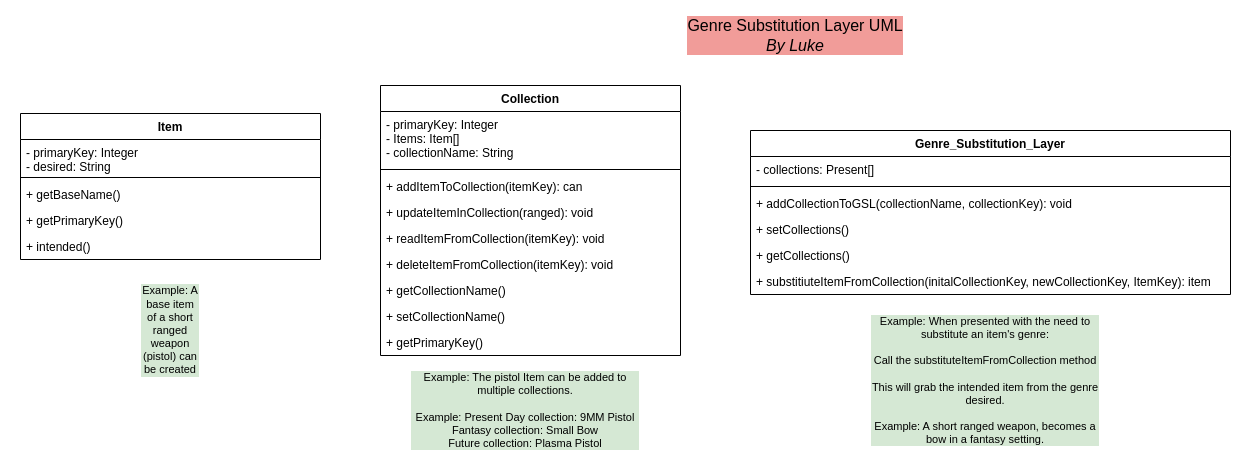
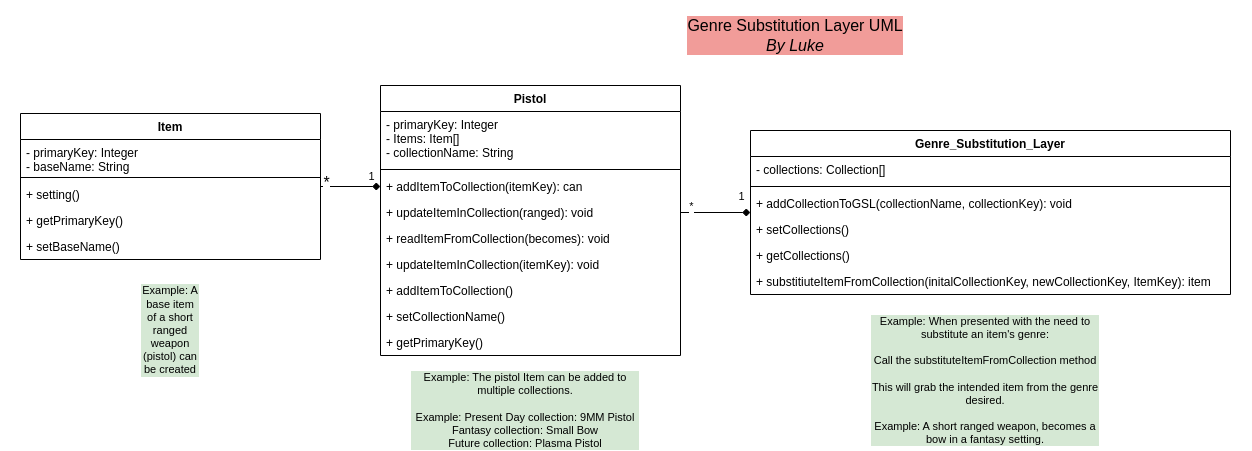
  <mxCell id="0" />
  <mxCell id="1" parent="0" />
  <mxCell id="2" value="Genre_Substitution_Layer" style="swimlane;fontStyle=1;align=center;verticalAlign=top;childLayout=stackLayout;horizontal=1;startSize=26;horizontalStack=0;resizeParent=1;resizeParentMax=0;resizeLast=0;collapsible=1;marginBottom=0;" parent="1" vertex="1"><mxGeometry x="750" y="130" width="480" height="164" as="geometry" /></mxCell>
- <mxCell id="3" value="- collections: Present[]" style="text;strokeColor=none;fillColor=none;align=left;verticalAlign=top;spacingLeft=4;spacingRight=4;overflow=hidden;rotatable=0;points=[[0,0.5],[1,0.5]];portConstraint=eastwest;" parent="2" vertex="1"><mxGeometry y="26" width="480" height="26" as="geometry" /></mxCell>
+ <mxCell id="3" value="- collections: Collection[]" style="text;strokeColor=none;fillColor=none;align=left;verticalAlign=top;spacingLeft=4;spacingRight=4;overflow=hidden;rotatable=0;points=[[0,0.5],[1,0.5]];portConstraint=eastwest;" parent="2" vertex="1"><mxGeometry y="26" width="480" height="26" as="geometry" /></mxCell>
  <mxCell id="4" value="" style="line;strokeWidth=1;fillColor=none;align=left;verticalAlign=middle;spacingTop=-1;spacingLeft=3;spacingRight=3;rotatable=0;labelPosition=right;points=[];portConstraint=eastwest;strokeColor=inherit;" parent="2" vertex="1"><mxGeometry y="52" width="480" height="8" as="geometry" /></mxCell>
  <mxCell id="5" value="+ addCollectionToGSL(collectionName, collectionKey): void" style="text;strokeColor=none;fillColor=none;align=left;verticalAlign=top;spacingLeft=4;spacingRight=4;overflow=hidden;rotatable=0;points=[[0,0.5],[1,0.5]];portConstraint=eastwest;" parent="2" vertex="1"><mxGeometry y="60" width="480" height="26" as="geometry" /></mxCell>
  <mxCell id="6" value="+ setCollections()" style="text;strokeColor=none;fillColor=none;align=left;verticalAlign=top;spacingLeft=4;spacingRight=4;overflow=hidden;rotatable=0;points=[[0,0.5],[1,0.5]];portConstraint=eastwest;" parent="2" vertex="1"><mxGeometry y="86" width="480" height="26" as="geometry" /></mxCell>
  <mxCell id="7" value="+ getCollections()" style="text;strokeColor=none;fillColor=none;align=left;verticalAlign=top;spacingLeft=4;spacingRight=4;overflow=hidden;rotatable=0;points=[[0,0.5],[1,0.5]];portConstraint=eastwest;" parent="2" vertex="1"><mxGeometry y="112" width="480" height="26" as="geometry" /></mxCell>
  <mxCell id="8" value="+ substitiuteItemFromCollection(initalCollectionKey, newCollectionKey, ItemKey): item" style="text;strokeColor=none;fillColor=none;align=left;verticalAlign=top;spacingLeft=4;spacingRight=4;overflow=hidden;rotatable=0;points=[[0,0.5],[1,0.5]];portConstraint=eastwest;" parent="2" vertex="1"><mxGeometry y="138" width="480" height="26" as="geometry" /></mxCell>
- <mxCell id="9" value="Collection" style="swimlane;fontStyle=1;align=center;verticalAlign=top;childLayout=stackLayout;horizontal=1;startSize=26;horizontalStack=0;resizeParent=1;resizeParentMax=0;resizeLast=0;collapsible=1;marginBottom=0;" parent="1" vertex="1"><mxGeometry x="380" y="85" width="300" height="270" as="geometry" /></mxCell>
+ <mxCell id="9" value="Pistol" style="swimlane;fontStyle=1;align=center;verticalAlign=top;childLayout=stackLayout;horizontal=1;startSize=26;horizontalStack=0;resizeParent=1;resizeParentMax=0;resizeLast=0;collapsible=1;marginBottom=0;" parent="1" vertex="1"><mxGeometry x="380" y="85" width="300" height="270" as="geometry" /></mxCell>
  <mxCell id="10" value="- primaryKey: Integer&#10;- Items: Item[]&#10;- collectionName: String&#10;" style="text;strokeColor=none;fillColor=none;align=left;verticalAlign=top;spacingLeft=4;spacingRight=4;overflow=hidden;rotatable=0;points=[[0,0.5],[1,0.5]];portConstraint=eastwest;" parent="9" vertex="1"><mxGeometry y="26" width="300" height="54" as="geometry" /></mxCell>
  <mxCell id="11" value="" style="line;strokeWidth=1;fillColor=none;align=left;verticalAlign=middle;spacingTop=-1;spacingLeft=3;spacingRight=3;rotatable=0;labelPosition=right;points=[];portConstraint=eastwest;strokeColor=inherit;" parent="9" vertex="1"><mxGeometry y="80" width="300" height="8" as="geometry" /></mxCell>
  <mxCell id="12" value="+ addItemToCollection(itemKey): can" style="text;strokeColor=none;fillColor=none;align=left;verticalAlign=top;spacingLeft=4;spacingRight=4;overflow=hidden;rotatable=0;points=[[0,0.5],[1,0.5]];portConstraint=eastwest;" parent="9" vertex="1"><mxGeometry y="88" width="300" height="26" as="geometry" /></mxCell>
  <mxCell id="13" value="+ updateItemInCollection(ranged): void" style="text;strokeColor=none;fillColor=none;align=left;verticalAlign=top;spacingLeft=4;spacingRight=4;overflow=hidden;rotatable=0;points=[[0,0.5],[1,0.5]];portConstraint=eastwest;" parent="9" vertex="1"><mxGeometry y="114" width="300" height="26" as="geometry" /></mxCell>
- <mxCell id="14" value="+ readItemFromCollection(itemKey): void" style="text;strokeColor=none;fillColor=none;align=left;verticalAlign=top;spacingLeft=4;spacingRight=4;overflow=hidden;rotatable=0;points=[[0,0.5],[1,0.5]];portConstraint=eastwest;" parent="9" vertex="1"><mxGeometry y="140" width="300" height="26" as="geometry" /></mxCell>
- <mxCell id="15" value="+ deleteItemFromCollection(itemKey): void" style="text;strokeColor=none;fillColor=none;align=left;verticalAlign=top;spacingLeft=4;spacingRight=4;overflow=hidden;rotatable=0;points=[[0,0.5],[1,0.5]];portConstraint=eastwest;" parent="9" vertex="1"><mxGeometry y="166" width="300" height="26" as="geometry" /></mxCell>
- <mxCell id="16" value="+ getCollectionName()" style="text;strokeColor=none;fillColor=none;align=left;verticalAlign=top;spacingLeft=4;spacingRight=4;overflow=hidden;rotatable=0;points=[[0,0.5],[1,0.5]];portConstraint=eastwest;" parent="9" vertex="1"><mxGeometry y="192" width="300" height="26" as="geometry" /></mxCell>
+ <mxCell id="14" value="+ readItemFromCollection(becomes): void" style="text;strokeColor=none;fillColor=none;align=left;verticalAlign=top;spacingLeft=4;spacingRight=4;overflow=hidden;rotatable=0;points=[[0,0.5],[1,0.5]];portConstraint=eastwest;" parent="9" vertex="1"><mxGeometry y="140" width="300" height="26" as="geometry" /></mxCell>
+ <mxCell id="15" value="+ updateItemInCollection(itemKey): void" style="text;strokeColor=none;fillColor=none;align=left;verticalAlign=top;spacingLeft=4;spacingRight=4;overflow=hidden;rotatable=0;points=[[0,0.5],[1,0.5]];portConstraint=eastwest;" parent="9" vertex="1"><mxGeometry y="166" width="300" height="26" as="geometry" /></mxCell>
+ <mxCell id="16" value="+ addItemToCollection()" style="text;strokeColor=none;fillColor=none;align=left;verticalAlign=top;spacingLeft=4;spacingRight=4;overflow=hidden;rotatable=0;points=[[0,0.5],[1,0.5]];portConstraint=eastwest;" parent="9" vertex="1"><mxGeometry y="192" width="300" height="26" as="geometry" /></mxCell>
  <mxCell id="17" value="+ setCollectionName()" style="text;strokeColor=none;fillColor=none;align=left;verticalAlign=top;spacingLeft=4;spacingRight=4;overflow=hidden;rotatable=0;points=[[0,0.5],[1,0.5]];portConstraint=eastwest;" parent="9" vertex="1"><mxGeometry y="218" width="300" height="26" as="geometry" /></mxCell>
  <mxCell id="18" value="+ getPrimaryKey()" style="text;strokeColor=none;fillColor=none;align=left;verticalAlign=top;spacingLeft=4;spacingRight=4;overflow=hidden;rotatable=0;points=[[0,0.5],[1,0.5]];portConstraint=eastwest;" parent="9" vertex="1"><mxGeometry y="244" width="300" height="26" as="geometry" /></mxCell>
+ <mxCell id="19" style="edgeStyle=orthogonalEdgeStyle;rounded=0;orthogonalLoop=1;jettySize=auto;html=1;fontSize=16;endArrow=diamond;endFill=1;" parent="1" source="22" target="12" edge="1"><mxGeometry relative="1" as="geometry" /></mxCell>
+ <mxCell id="20" value="*" style="edgeLabel;html=1;align=center;verticalAlign=middle;resizable=0;points=[];fontSize=16;" parent="19" vertex="1" connectable="0"><mxGeometry x="-0.839" y="1" relative="1" as="geometry"><mxPoint y="-4" as="offset" /></mxGeometry></mxCell>
+ <mxCell id="21" value="&lt;div&gt;1&lt;/div&gt;" style="edgeLabel;html=1;align=center;verticalAlign=middle;resizable=0;points=[];fontSize=11;" parent="19" vertex="1" connectable="0"><mxGeometry x="0.65" relative="1" as="geometry"><mxPoint y="-11" as="offset" /></mxGeometry></mxCell>
  <mxCell id="22" value="Item&#10;" style="swimlane;fontStyle=1;align=center;verticalAlign=top;childLayout=stackLayout;horizontal=1;startSize=26;horizontalStack=0;resizeParent=1;resizeParentMax=0;resizeLast=0;collapsible=1;marginBottom=0;" parent="1" vertex="1"><mxGeometry x="20" y="113" width="300" height="146" as="geometry" /></mxCell>
- <mxCell id="23" value="- primaryKey: Integer&#10;- desired: String&#10;" style="text;strokeColor=none;fillColor=none;align=left;verticalAlign=top;spacingLeft=4;spacingRight=4;overflow=hidden;rotatable=0;points=[[0,0.5],[1,0.5]];portConstraint=eastwest;" parent="22" vertex="1"><mxGeometry y="26" width="300" height="34" as="geometry" /></mxCell>
+ <mxCell id="23" value="- primaryKey: Integer&#10;- baseName: String&#10;" style="text;strokeColor=none;fillColor=none;align=left;verticalAlign=top;spacingLeft=4;spacingRight=4;overflow=hidden;rotatable=0;points=[[0,0.5],[1,0.5]];portConstraint=eastwest;" parent="22" vertex="1"><mxGeometry y="26" width="300" height="34" as="geometry" /></mxCell>
  <mxCell id="24" value="" style="line;strokeWidth=1;fillColor=none;align=left;verticalAlign=middle;spacingTop=-1;spacingLeft=3;spacingRight=3;rotatable=0;labelPosition=right;points=[];portConstraint=eastwest;strokeColor=inherit;" parent="22" vertex="1"><mxGeometry y="60" width="300" height="8" as="geometry" /></mxCell>
- <mxCell id="25" value="+ getBaseName()" style="text;strokeColor=none;fillColor=none;align=left;verticalAlign=top;spacingLeft=4;spacingRight=4;overflow=hidden;rotatable=0;points=[[0,0.5],[1,0.5]];portConstraint=eastwest;" parent="22" vertex="1"><mxGeometry y="68" width="300" height="26" as="geometry" /></mxCell>
+ <mxCell id="25" value="+ setting()" style="text;strokeColor=none;fillColor=none;align=left;verticalAlign=top;spacingLeft=4;spacingRight=4;overflow=hidden;rotatable=0;points=[[0,0.5],[1,0.5]];portConstraint=eastwest;" parent="22" vertex="1"><mxGeometry y="68" width="300" height="26" as="geometry" /></mxCell>
  <mxCell id="26" value="+ getPrimaryKey()" style="text;strokeColor=none;fillColor=none;align=left;verticalAlign=top;spacingLeft=4;spacingRight=4;overflow=hidden;rotatable=0;points=[[0,0.5],[1,0.5]];portConstraint=eastwest;" parent="22" vertex="1"><mxGeometry y="94" width="300" height="26" as="geometry" /></mxCell>
- <mxCell id="27" value="+ intended()" style="text;strokeColor=none;fillColor=none;align=left;verticalAlign=top;spacingLeft=4;spacingRight=4;overflow=hidden;rotatable=0;points=[[0,0.5],[1,0.5]];portConstraint=eastwest;" parent="22" vertex="1"><mxGeometry y="120" width="300" height="26" as="geometry" /></mxCell>
+ <mxCell id="27" value="+ setBaseName()" style="text;strokeColor=none;fillColor=none;align=left;verticalAlign=top;spacingLeft=4;spacingRight=4;overflow=hidden;rotatable=0;points=[[0,0.5],[1,0.5]];portConstraint=eastwest;" parent="22" vertex="1"><mxGeometry y="120" width="300" height="26" as="geometry" /></mxCell>
+ <mxCell id="28" style="edgeStyle=orthogonalEdgeStyle;rounded=0;orthogonalLoop=1;jettySize=auto;html=1;exitX=1;exitY=0.5;exitDx=0;exitDy=0;endArrow=diamond;endFill=1;" parent="1" source="13" target="2" edge="1"><mxGeometry relative="1" as="geometry" /></mxCell>
+ <mxCell id="29" value="*" style="edgeLabel;html=1;align=center;verticalAlign=middle;resizable=0;points=[];" parent="28" vertex="1" connectable="0"><mxGeometry x="-0.836" y="-1" relative="1" as="geometry"><mxPoint x="4" y="-8" as="offset" /></mxGeometry></mxCell>
+ <mxCell id="30" value="1" style="edgeLabel;html=1;align=center;verticalAlign=middle;resizable=0;points=[];" parent="28" vertex="1" connectable="0"><mxGeometry x="0.696" y="1" relative="1" as="geometry"><mxPoint x="1" y="-16" as="offset" /></mxGeometry></mxCell>
  <mxCell id="31" value="&lt;div style=&quot;font-size: 16px;&quot;&gt;Genre Substitution Layer UML&lt;/div&gt;&lt;div style=&quot;font-size: 16px;&quot;&gt;&lt;i&gt;By Luke&lt;/i&gt;&lt;br&gt;&lt;/div&gt;" style="text;html=1;strokeColor=none;fillColor=none;align=center;verticalAlign=middle;whiteSpace=wrap;rounded=0;fontSize=16;labelBackgroundColor=#F19C99;" parent="1" vertex="1"><mxGeometry x="680" y="20" width="230" height="30" as="geometry" /></mxCell>
  <mxCell id="32" value="Example: A base item of a short ranged weapon (pistol) can be created" style="text;html=1;strokeColor=none;fillColor=none;align=center;verticalAlign=middle;whiteSpace=wrap;rounded=0;labelBackgroundColor=#D5E8D4;fontSize=11;" parent="1" vertex="1"><mxGeometry x="140" y="315" width="60" height="30" as="geometry" /></mxCell>
  <mxCell id="33" value="&lt;div&gt;Example: The pistol Item can be added to multiple collections.&lt;/div&gt;&lt;div&gt;&lt;br&gt;&lt;/div&gt;&lt;div&gt;Example: Present Day collection: 9MM Pistol&lt;br&gt;&lt;/div&gt;&lt;div&gt;Fantasy collection: Small Bow&lt;/div&gt;&lt;div&gt;Future collection: Plasma Pistol&lt;br&gt;&lt;/div&gt;" style="text;html=1;strokeColor=none;fillColor=none;align=center;verticalAlign=middle;whiteSpace=wrap;rounded=0;labelBackgroundColor=#D5E8D4;fontSize=11;" parent="1" vertex="1"><mxGeometry x="410" y="395" width="230" height="30" as="geometry" /></mxCell>
  <mxCell id="34" value="&lt;div&gt;Example: When presented with the need to substitute an item's genre:&lt;/div&gt;&lt;div&gt;&lt;br&gt;&lt;/div&gt;&lt;div&gt;Call the substituteItemFromCollection method&lt;/div&gt;&lt;div&gt;&lt;br&gt;&lt;/div&gt;&lt;div&gt;This will grab the intended item from the genre desired. &lt;br&gt;&lt;/div&gt;&lt;div&gt;&lt;br&gt;&lt;/div&gt;&lt;div&gt;Example: A short ranged weapon, becomes a bow in a fantasy setting.&lt;br&gt;&lt;/div&gt;" style="text;html=1;strokeColor=none;fillColor=none;align=center;verticalAlign=middle;whiteSpace=wrap;rounded=0;labelBackgroundColor=#D5E8D4;fontSize=11;" parent="1" vertex="1"><mxGeometry x="870" y="365" width="230" height="30" as="geometry" /></mxCell>
